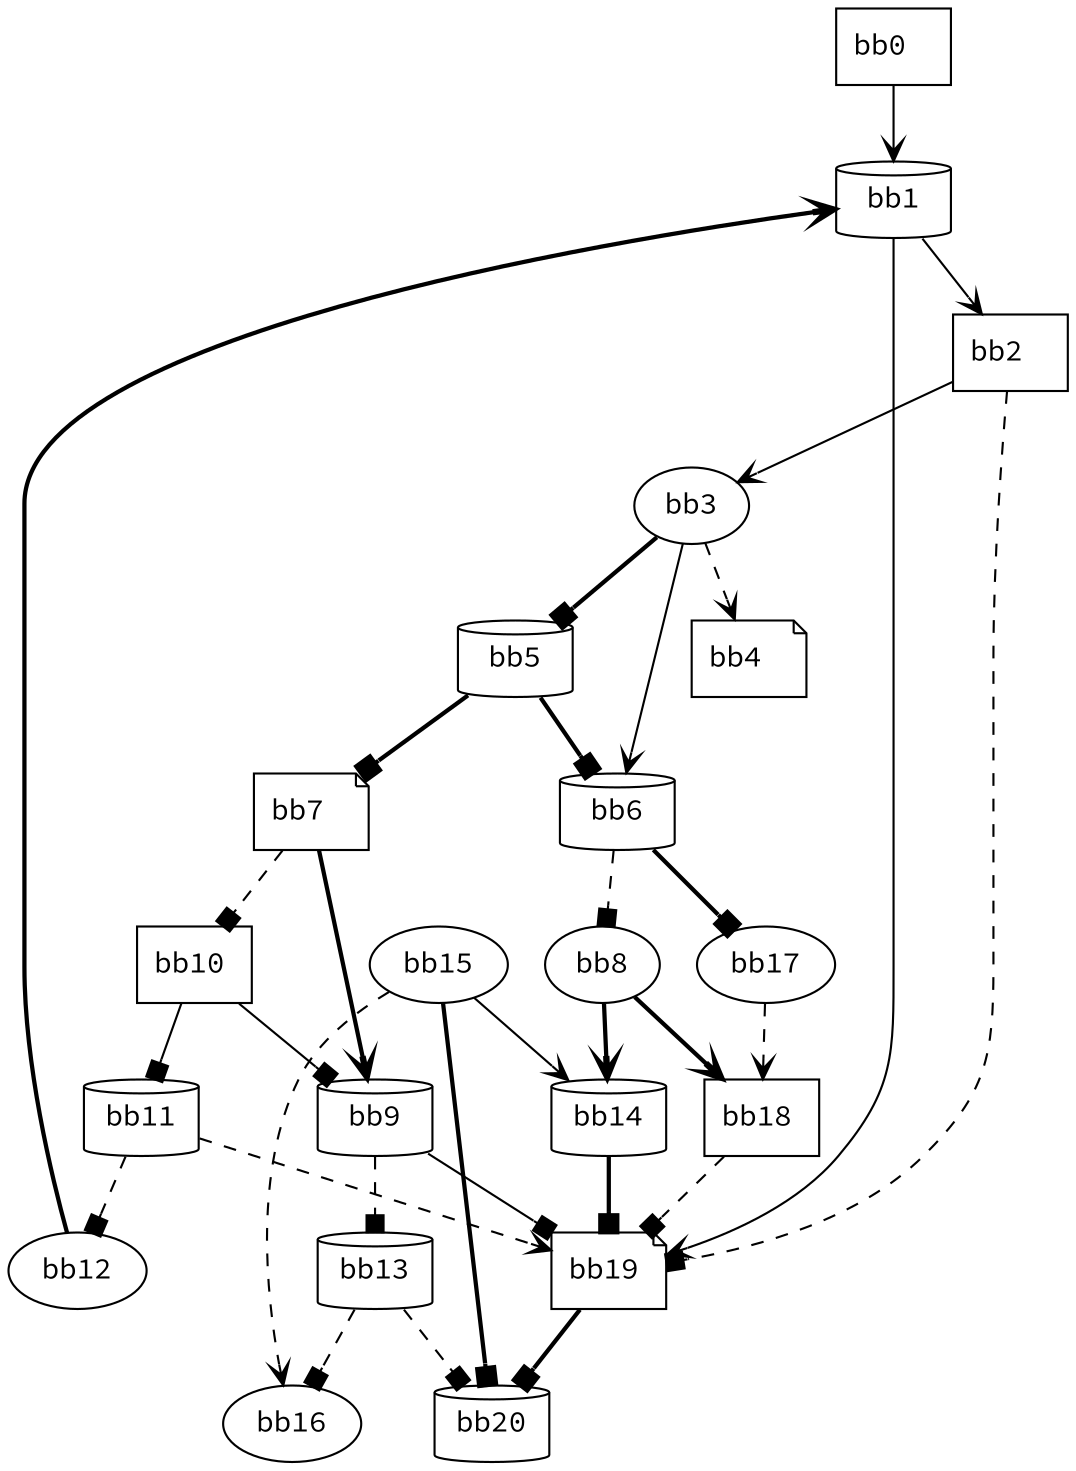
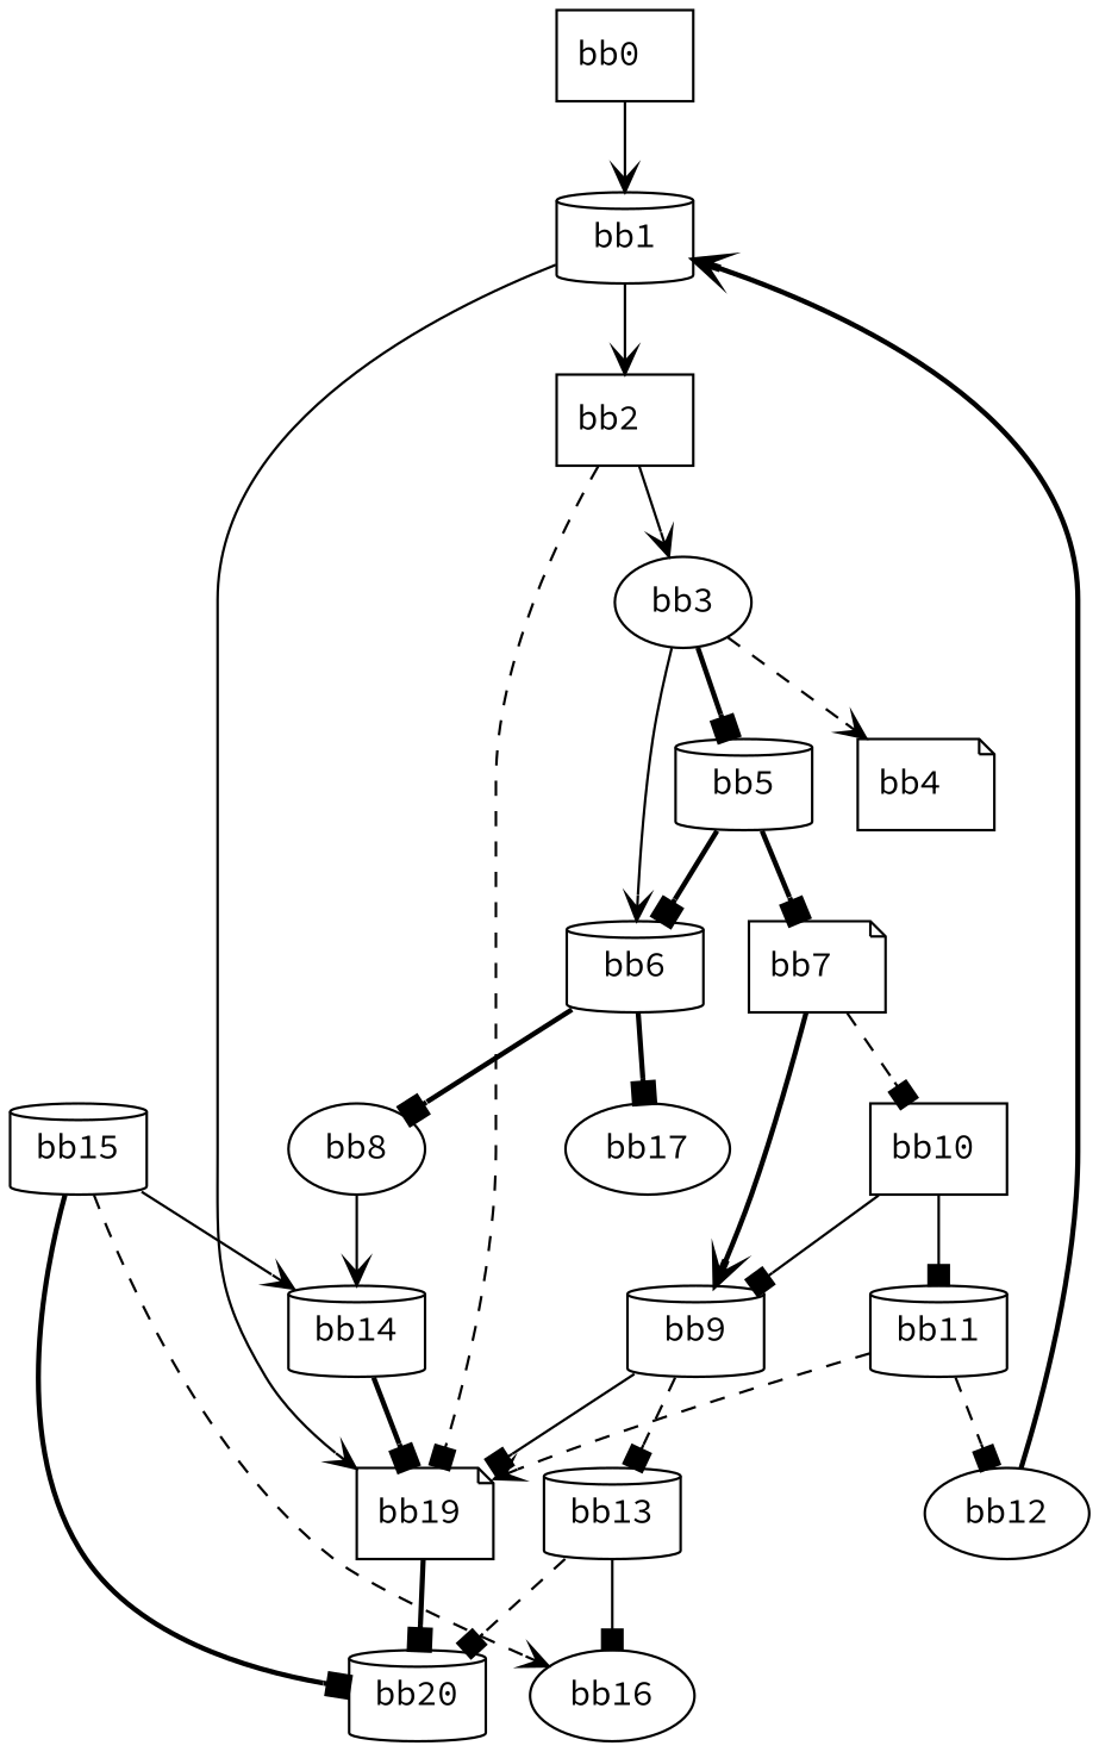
  digraph {
    fontname="Source Code Pro"
    node [fontname="Source Code Pro" shape=cylinder]
    edge [arrowhead=box fontname="Source Code Pro" style=dashed]
    n1 [label="bb0\l" shape=box]
    n2 [label="bb1\l"]
    n3 [label="bb2\l" shape=box]
    n4 [label="bb19\l" shape=note]
    n5 [label="bb3\l" shape=ellipse]
    n6 [label="bb20\l"]
    n7 [label="bb4\l" shape=note]
    n8 [label="bb5\l"]
    n9 [label="bb6\l"]
    n10 [label="bb7\l" shape=note]
    n11 [label="bb8\l" shape=ellipse]
    n12 [label="bb17\l" shape=ellipse]
    n13 [label="bb9\l"]
    n14 [label="bb10\l" shape=box]
    n15 [label="bb14\l"]
-   n16 [label="bb18\l" shape=box]
    n17 [label="bb13\l"]
    n18 [label="bb11\l"]
    n19 [label="bb16\l" shape=ellipse]
    n20 [label="bb12\l" shape=ellipse]
-   n21 [label="bb15\l" shape=ellipse]
+   n21 [label="bb15\l"]
    n1 -> n2 [arrowhead=vee style=solid]
    n2 -> n3 [arrowhead=vee style=solid]
    n2 -> n4 [arrowhead=vee style=solid]
    n3 -> n4
    n3 -> n5 [arrowhead=vee style=solid]
    n4 -> n6 [style=bold]
    n5 -> n7 [arrowhead=vee]
    n5 -> n8 [style=bold]
    n5 -> n9 [arrowhead=vee style=solid]
    n8 -> n9 [style=bold]
    n8 -> n10 [style=bold]
-   n9 -> n11
+   n9 -> n11 [style=bold]
    n9 -> n12 [style=bold]
    n10 -> n13 [arrowhead=vee style=bold]
    n10 -> n14
-   n11 -> n15 [arrowhead=vee style=bold]
-   n11 -> n16 [arrowhead=vee style=bold]
-   n12 -> n16 [arrowhead=vee]
+   n11 -> n15 [arrowhead=vee style=solid]
    n13 -> n4 [style=solid]
    n13 -> n17
    n14 -> n13 [style=solid]
    n14 -> n18 [style=solid]
    n15 -> n4 [style=bold]
-   n16 -> n4
    n17 -> n6
-   n17 -> n19
+   n17 -> n19 [style=solid]
    n18 -> n4 [arrowhead=vee]
    n18 -> n20
    n20 -> n2 [arrowhead=vee style=bold]
    n21 -> n6 [style=bold]
    n21 -> n15 [arrowhead=vee style=solid]
    n21 -> n19 [arrowhead=vee]
  }
